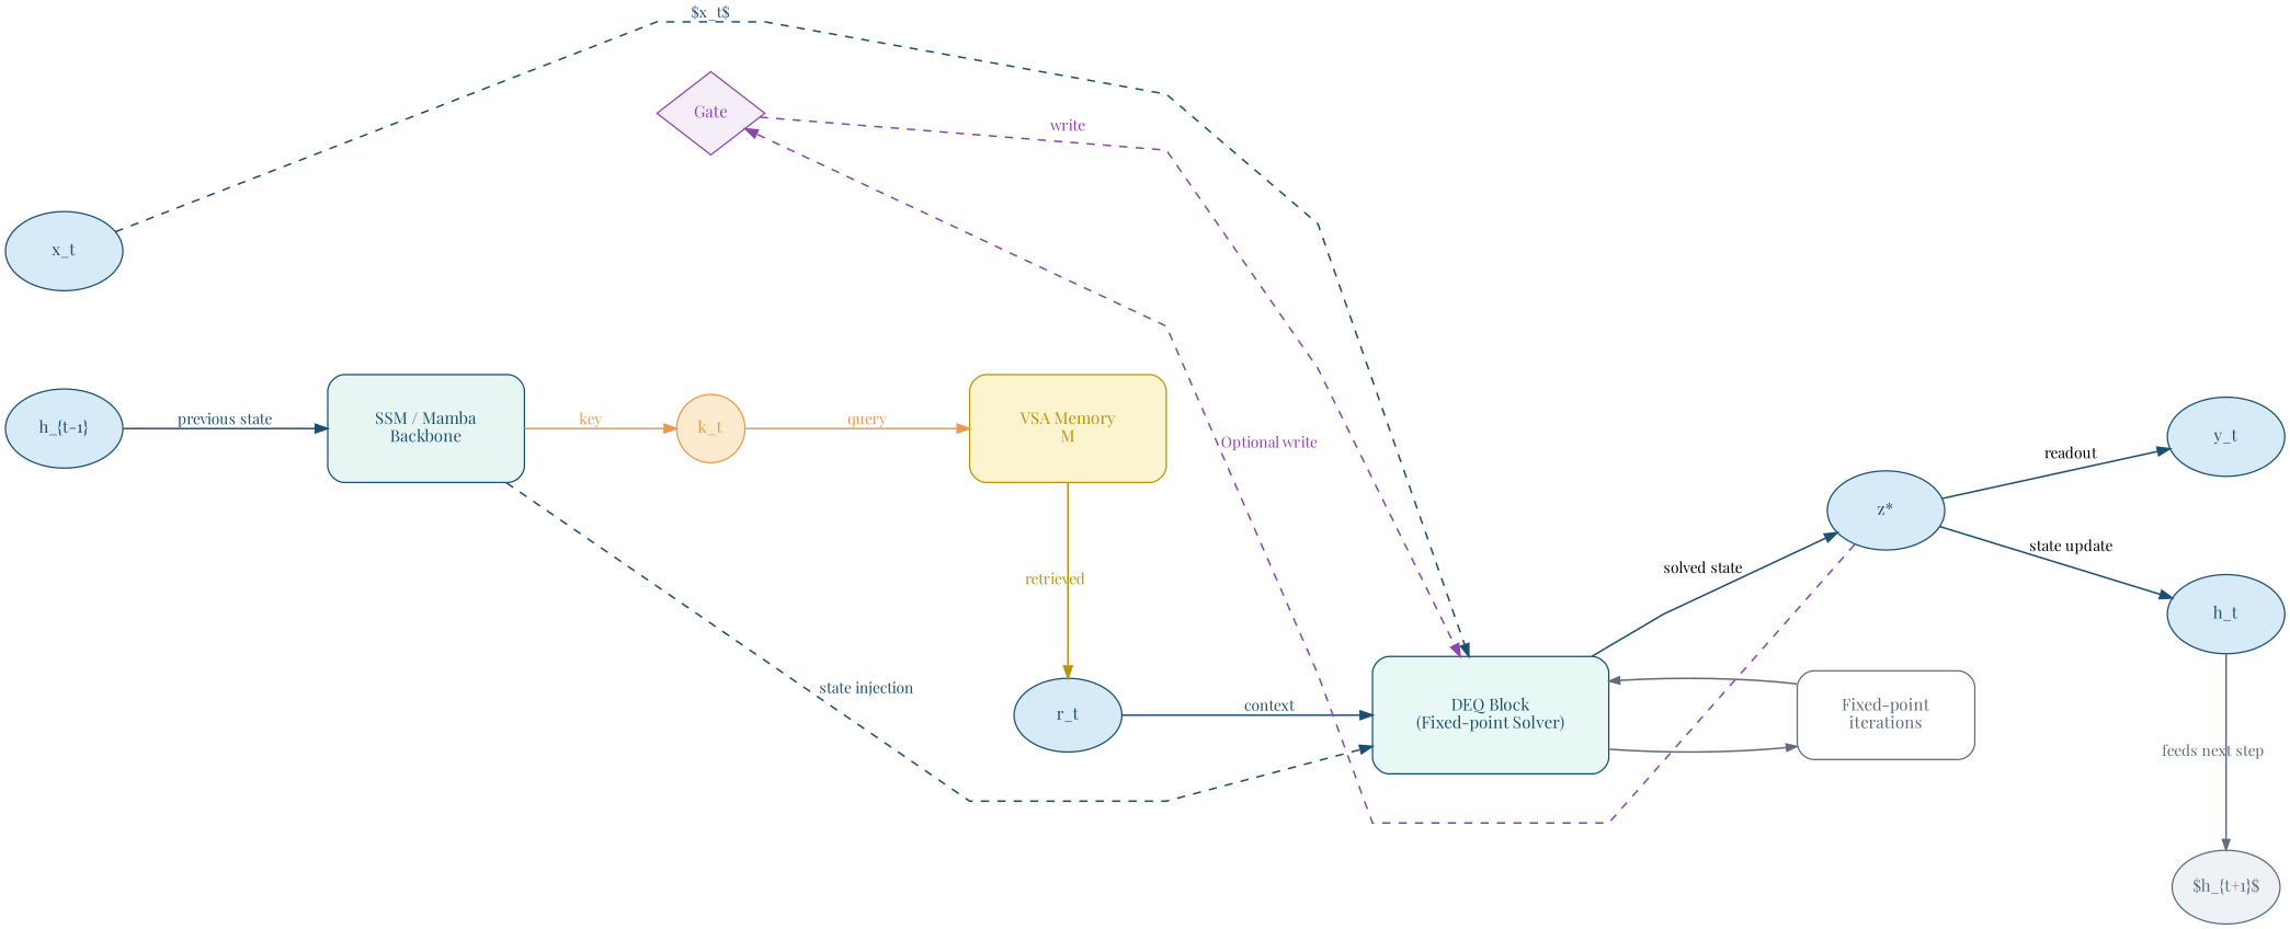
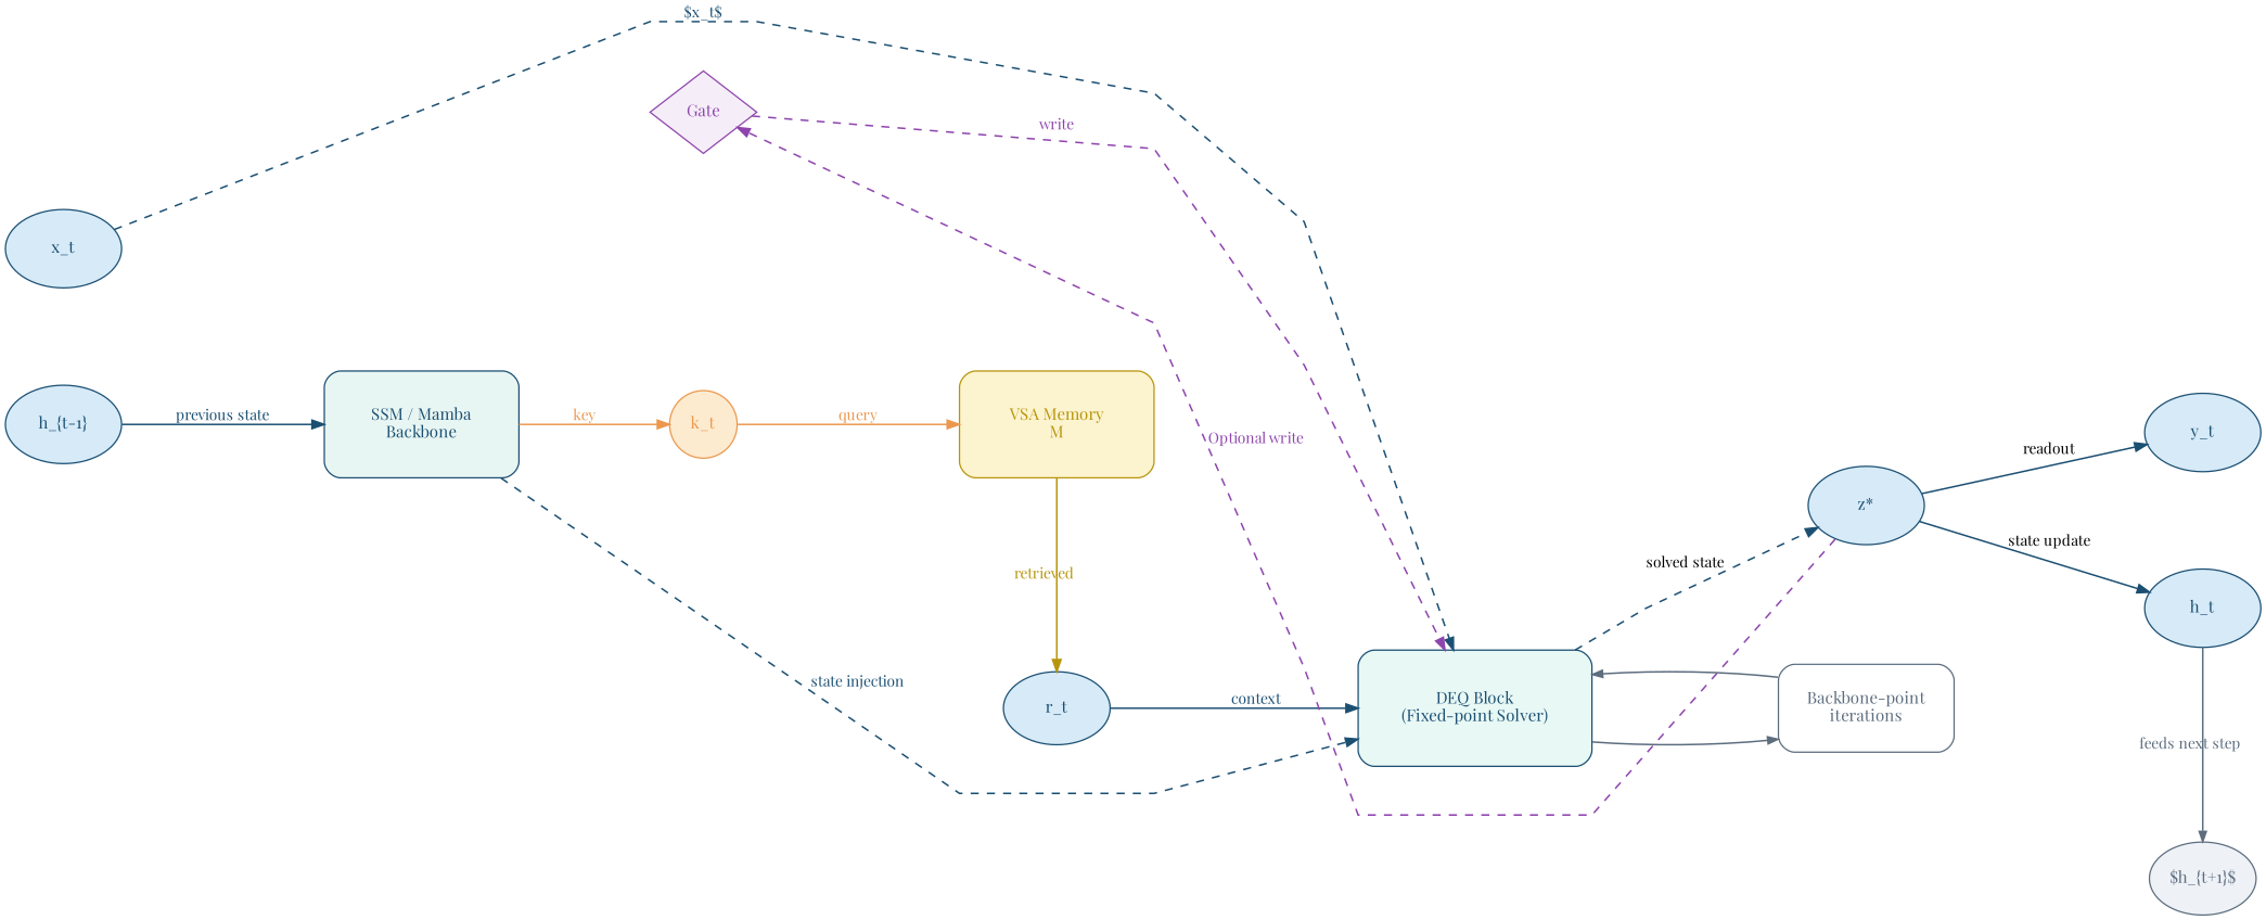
  digraph {
    bgcolor=white
    fontname="Playfair Display"
    nodesep=1.0
    rankdir=LR
    ranksep=1.1
    splines=polyline
    node [color="#1b4f72" fillcolor="#d6eaf8" fontcolor="#1b4f72" fontname="Playfair Display" fontsize=12 shape=ellipse style=filled]
    edge [arrowsize=0.9 color="#1b4f72" fontcolor="#1b4f72" fontname="Playfair Display" fontsize=11 penwidth=1.2]
    n1 [height=0.8 label=x_t width=1.2]
    n2 [height=0.8 label="h_{t-1}" width=1.2]
    n3 [color="#eb984e" fillcolor="#fdebd0" fontcolor="#eb984e" height=0.7 label=k_t shape=circle width=0.7]
    n4 [color="#8e44ad" fillcolor="#f5eef8" fontcolor="#8e44ad" height=0.85 label=Gate shape=diamond width=1.1]
    n5 [color="#b7950b" fillcolor="#fcf3cf" fontcolor="#b7950b" height=1.1 label="VSA Memory\nM" shape=box style="rounded,filled" width=2.0]
    n6 [height=0.75 label=r_t width=1.1]
    n7 [height=0.8 label=y_t width=1.2]
    n8 [height=0.8 label=h_t width=1.2]
    n9 [color="#5d6d7e" fillcolor="#eef2f7" fontcolor="#5d6d7e" height=0.75 label="$h_{t+1}$" width=1.1]
    n10 [fillcolor="#e8f8f5" height=1.2 label="DEQ Block\n(Fixed-point Solver)" shape=box style="rounded,filled" width=2.4]
    n11 [fillcolor="#e8f6f3" height=1.1 label="SSM / Mamba\nBackbone" shape=box style="rounded,filled" width=2.0]
    n12 [height=0.8 label="z*" width=1.2]
-   n13 [color="#5d6d7e" fillcolor="#eef0f5" fontcolor="#5d6d7e" height=0.9 label="Fixed-point\niterations" shape=box style=rounded width=1.8]
+   n13 [color="#5d6d7e" fillcolor="#eef0f5" fontcolor="#5d6d7e" height=0.9 label="Backbone-point\niterations" shape=box style=rounded width=1.8]
    subgraph sub_1 {
      rank=same
      n1
      n2
    }
    subgraph sub_2 {
      rank=same
      n3
      n4
    }
    subgraph sub_3 {
      rank=same
      n5
      n6
    }
    subgraph sub_4 {
      rank=same
      n7
      n8
      n9
    }
    subgraph cluster_5 {
      color=none
    }
    n1 -> n10 [constraint=false label="$x_t$" style=dashed]
    n2 -> n11 [label="previous state"]
    n3 -> n5 [color="#eb984e" fontcolor="#eb984e" label=query]
    n4 -> n10 [color="#8e44ad" constraint=false fontcolor="#8e44ad" label=write style=dashed]
    n5 -> n6 [color="#b7950b" fontcolor="#b7950b" label=retrieved]
    n6 -> n10 [label=context]
    n8 -> n9 [arrowsize=0.75 color="#5d6d7e" fontcolor="#5d6d7e" label="feeds next step"]
-   n10 -> n12 [label="solved state" fontcolor=""]
+   n10 -> n12 [label="solved state" style=dashed fontcolor=""]
    n10 -> n13 [arrowsize=0.75 color="#5d6d7e" fontcolor="#5d6d7e"]
    n11 -> n3 [color="#eb984e" fontcolor="#eb984e" label=key]
    n11 -> n10 [constraint=false label="state injection" style=dashed]
    n12 -> n4 [color="#8e44ad" constraint=false fontcolor="#8e44ad" label="Optional write" style=dashed]
    n12 -> n7 [label=readout fontcolor=""]
    n12 -> n8 [label="state update" fontcolor=""]
    n13 -> n10 [arrowsize=0.75 color="#5d6d7e" fontcolor="#5d6d7e"]
  }
